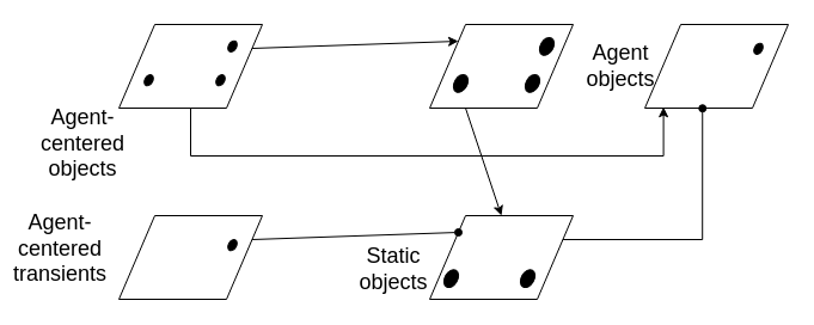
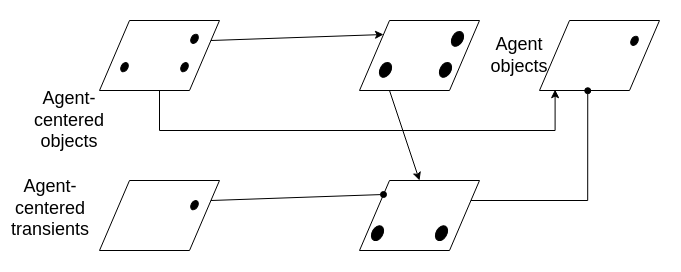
  <mxCell id="0" />
  <mxCell id="1" parent="0" />
  <mxCell id="2" style="edgeStyle=orthogonalEdgeStyle;rounded=0;orthogonalLoop=1;jettySize=auto;html=1;exitX=0.5;exitY=1;exitDx=0;exitDy=0;entryX=0.13;entryY=0.988;entryDx=0;entryDy=0;fontSize=18;endArrow=classic;endFill=1;entryPerimeter=0;" edge="1" parent="1" source="3" target="11"><mxGeometry relative="1" as="geometry"><Array as="points"><mxPoint x="159" y="130" /><mxPoint x="555" y="130" /></Array></mxGeometry></mxCell>
  <mxCell id="3" value="" style="shape=parallelogram;perimeter=parallelogramPerimeter;whiteSpace=wrap;html=1;fixedSize=1;size=30;" vertex="1" parent="1"><mxGeometry x="99" y="20" width="120" height="70" as="geometry" /></mxCell>
  <mxCell id="4" value="" style="shape=parallelogram;perimeter=parallelogramPerimeter;whiteSpace=wrap;html=1;fixedSize=1;size=30;" vertex="1" parent="1"><mxGeometry x="99" y="180" width="120" height="70" as="geometry" /></mxCell>
  <mxCell id="5" value="Agent-centered objects" style="text;html=1;strokeColor=none;fillColor=none;align=center;verticalAlign=middle;whiteSpace=wrap;rounded=0;fontSize=18;" vertex="1" parent="1"><mxGeometry x="39" y="105" width="60" height="30" as="geometry" /></mxCell>
  <mxCell id="6" value="Agent-centered transients" style="text;html=1;strokeColor=none;fillColor=none;align=center;verticalAlign=middle;whiteSpace=wrap;rounded=0;fontSize=18;" vertex="1" parent="1"><mxGeometry x="20" y="193" width="60" height="30" as="geometry" /></mxCell>
  <mxCell id="7" style="edgeStyle=none;rounded=0;orthogonalLoop=1;jettySize=auto;html=1;exitX=0.25;exitY=1;exitDx=0;exitDy=0;entryX=0.5;entryY=0;entryDx=0;entryDy=0;fontSize=18;endArrow=classic;endFill=1;" edge="1" parent="1" source="8" target="9"><mxGeometry relative="1" as="geometry" /></mxCell>
  <mxCell id="8" value="" style="shape=parallelogram;perimeter=parallelogramPerimeter;whiteSpace=wrap;html=1;fixedSize=1;size=30;" vertex="1" parent="1"><mxGeometry x="359" y="20" width="120" height="70" as="geometry" /></mxCell>
  <mxCell id="9" value="" style="shape=parallelogram;perimeter=parallelogramPerimeter;whiteSpace=wrap;html=1;fixedSize=1;size=30;" vertex="1" parent="1"><mxGeometry x="359" y="180" width="120" height="70" as="geometry" /></mxCell>
- <mxCell id="10" value="Static objects" style="text;html=1;strokeColor=none;fillColor=none;align=center;verticalAlign=middle;whiteSpace=wrap;rounded=0;fontSize=18;" vertex="1" parent="1"><mxGeometry x="299" y="210" width="60" height="30" as="geometry" /></mxCell>
  <mxCell id="11" value="" style="shape=parallelogram;perimeter=parallelogramPerimeter;whiteSpace=wrap;html=1;fixedSize=1;size=30;" vertex="1" parent="1"><mxGeometry x="539" y="20" width="120" height="70" as="geometry" /></mxCell>
  <mxCell id="12" value="Agent objects" style="text;html=1;strokeColor=none;fillColor=none;align=center;verticalAlign=middle;whiteSpace=wrap;rounded=0;fontSize=18;" vertex="1" parent="1"><mxGeometry x="489" y="40" width="60" height="30" as="geometry" /></mxCell>
  <mxCell id="13" value="" style="endArrow=classic;html=1;rounded=0;fontSize=18;entryX=0;entryY=0;entryDx=0;entryDy=0;exitX=1;exitY=0.25;exitDx=0;exitDy=0;" edge="1" parent="1" source="3" target="8"><mxGeometry width="50" height="50" relative="1" as="geometry"><mxPoint x="619" y="20" as="sourcePoint" /><mxPoint x="669" y="-30" as="targetPoint" /></mxGeometry></mxCell>
  <mxCell id="14" style="rounded=0;orthogonalLoop=1;jettySize=auto;html=1;exitX=1;exitY=0.25;exitDx=0;exitDy=0;entryX=0;entryY=0;entryDx=0;entryDy=0;fontSize=18;endArrow=oval;endFill=1;" edge="1" parent="1" source="4" target="9"><mxGeometry relative="1" as="geometry" /></mxCell>
  <mxCell id="15" style="edgeStyle=orthogonalEdgeStyle;rounded=0;orthogonalLoop=1;jettySize=auto;html=1;exitX=1;exitY=0.25;exitDx=0;exitDy=0;entryX=0.402;entryY=1.003;entryDx=0;entryDy=0;entryPerimeter=0;fontSize=18;endArrow=oval;endFill=1;" edge="1" parent="1" source="9" target="11"><mxGeometry relative="1" as="geometry" /></mxCell>
  <mxCell id="16" value="" style="ellipse;whiteSpace=wrap;html=1;fontSize=18;rotation=-60;aspect=fixed;fillColor=#000000;" vertex="1" parent="1"><mxGeometry x="189" y="35" width="10" height="6.67" as="geometry" /></mxCell>
  <mxCell id="17" value="" style="ellipse;whiteSpace=wrap;html=1;fontSize=18;rotation=-60;aspect=fixed;fillColor=#000000;" vertex="1" parent="1"><mxGeometry x="179" y="63.33" width="10" height="6.67" as="geometry" /></mxCell>
  <mxCell id="18" value="" style="ellipse;whiteSpace=wrap;html=1;fontSize=18;rotation=-60;aspect=fixed;fillColor=#000000;" vertex="1" parent="1"><mxGeometry x="119" y="63.33" width="10" height="6.67" as="geometry" /></mxCell>
  <mxCell id="19" value="" style="ellipse;whiteSpace=wrap;html=1;fontSize=18;rotation=-60;aspect=fixed;fillColor=#000000;" vertex="1" parent="1"><mxGeometry x="189" y="201.33" width="10" height="6.67" as="geometry" /></mxCell>
  <mxCell id="20" value="" style="ellipse;whiteSpace=wrap;html=1;fontSize=18;rotation=-60;aspect=fixed;fillColor=#000000;" vertex="1" parent="1"><mxGeometry x="449" y="32.99" width="16" height="10.69" as="geometry" /></mxCell>
  <mxCell id="21" value="" style="ellipse;whiteSpace=wrap;html=1;fontSize=18;rotation=-60;aspect=fixed;fillColor=#000000;" vertex="1" parent="1"><mxGeometry x="437" y="64" width="16" height="10.69" as="geometry" /></mxCell>
  <mxCell id="22" value="" style="ellipse;whiteSpace=wrap;html=1;fontSize=18;rotation=-60;aspect=fixed;fillColor=#000000;" vertex="1" parent="1"><mxGeometry x="377" y="64" width="16" height="10.69" as="geometry" /></mxCell>
  <mxCell id="23" value="" style="ellipse;whiteSpace=wrap;html=1;fontSize=18;rotation=-60;aspect=fixed;fillColor=#000000;" vertex="1" parent="1"><mxGeometry x="433" y="227.31" width="16" height="10.69" as="geometry" /></mxCell>
  <mxCell id="24" value="" style="ellipse;whiteSpace=wrap;html=1;fontSize=18;rotation=-60;aspect=fixed;fillColor=#000000;" vertex="1" parent="1"><mxGeometry x="369" y="227.31" width="16" height="10.69" as="geometry" /></mxCell>
  <mxCell id="25" value="" style="ellipse;whiteSpace=wrap;html=1;fontSize=18;rotation=-60;aspect=fixed;fillColor=#000000;" vertex="1" parent="1"><mxGeometry x="629" y="37.01" width="10" height="6.67" as="geometry" /></mxCell>
